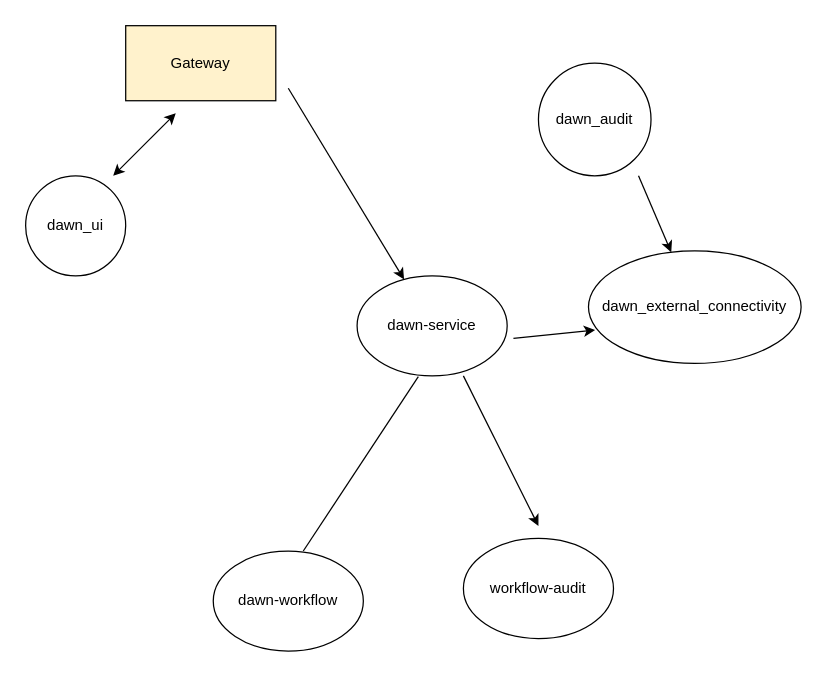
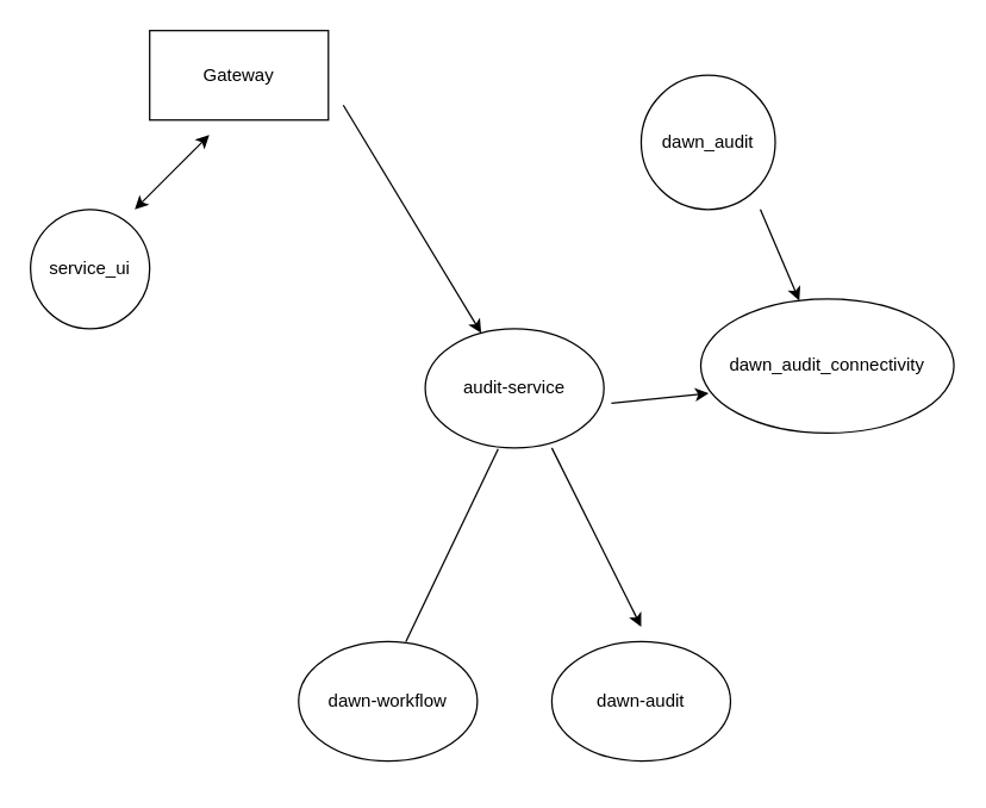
  <mxCell id="0" />
  <mxCell id="1" parent="0" />
- <mxCell id="2" value="Gateway" style="rounded=0;whiteSpace=wrap;html=1;fillColor=#fff2cc;" vertex="1" parent="1"><mxGeometry x="100" y="20" width="120" height="60" as="geometry" /></mxCell>
- <mxCell id="3" value="dawn-service" style="ellipse;whiteSpace=wrap;html=1;" vertex="1" parent="1"><mxGeometry x="285" y="220" width="120" height="80" as="geometry" /></mxCell>
- <mxCell id="4" value="dawn_external_connectivity" style="ellipse;whiteSpace=wrap;html=1;" vertex="1" parent="1"><mxGeometry x="470" y="200" width="170" height="90" as="geometry" /></mxCell>
+ <mxCell id="2" value="Gateway" style="rounded=0;whiteSpace=wrap;html=1;" vertex="1" parent="1"><mxGeometry x="100" y="20" width="120" height="60" as="geometry" /></mxCell>
+ <mxCell id="3" value="audit-service" style="ellipse;whiteSpace=wrap;html=1;" vertex="1" parent="1"><mxGeometry x="285" y="220" width="120" height="80" as="geometry" /></mxCell>
+ <mxCell id="4" value="dawn_audit_connectivity" style="ellipse;whiteSpace=wrap;html=1;" vertex="1" parent="1"><mxGeometry x="470" y="200" width="170" height="90" as="geometry" /></mxCell>
  <mxCell id="5" value="dawn_audit" style="ellipse;whiteSpace=wrap;html=1;aspect=fixed;" vertex="1" parent="1"><mxGeometry x="430" y="50" width="90" height="90" as="geometry" /></mxCell>
- <mxCell id="6" value="dawn_ui" style="ellipse;whiteSpace=wrap;html=1;aspect=fixed;" vertex="1" parent="1"><mxGeometry x="20" y="140" width="80" height="80" as="geometry" /></mxCell>
+ <mxCell id="6" value="service_ui" style="ellipse;whiteSpace=wrap;html=1;aspect=fixed;" vertex="1" parent="1"><mxGeometry x="20" y="140" width="80" height="80" as="geometry" /></mxCell>
  <mxCell id="7" value="" style="endArrow=classic;startArrow=classic;html=1;" edge="1" parent="1"><mxGeometry width="50" height="50" relative="1" as="geometry"><mxPoint x="90" y="140" as="sourcePoint" /><mxPoint x="140" y="90" as="targetPoint" /></mxGeometry></mxCell>
  <mxCell id="8" value="" style="endArrow=classic;html=1;" edge="1" parent="1" target="3"><mxGeometry width="50" height="50" relative="1" as="geometry"><mxPoint x="230" y="70" as="sourcePoint" /><mxPoint x="290" y="180" as="targetPoint" /></mxGeometry></mxCell>
  <mxCell id="9" value="" style="endArrow=classic;html=1;entryX=0.031;entryY=0.704;entryDx=0;entryDy=0;entryPerimeter=0;" edge="1" parent="1" target="4"><mxGeometry width="50" height="50" relative="1" as="geometry"><mxPoint x="410" y="270" as="sourcePoint" /><mxPoint x="450" y="250" as="targetPoint" /></mxGeometry></mxCell>
  <mxCell id="10" value="" style="endArrow=classic;html=1;" edge="1" parent="1" target="4"><mxGeometry width="50" height="50" relative="1" as="geometry"><mxPoint x="510" y="140" as="sourcePoint" /><mxPoint x="560" y="90" as="targetPoint" /></mxGeometry></mxCell>
- <mxCell id="11" value="workflow-audit" style="ellipse;whiteSpace=wrap;html=1;" vertex="1" parent="1"><mxGeometry x="370" y="430" width="120" height="80" as="geometry" /></mxCell>
- <mxCell id="12" value="dawn-workflow" style="ellipse;whiteSpace=wrap;html=1;" vertex="1" parent="1"><mxGeometry x="170" y="440" width="120" height="80" as="geometry" /></mxCell>
+ <mxCell id="11" value="dawn-audit" style="ellipse;whiteSpace=wrap;html=1;" vertex="1" parent="1"><mxGeometry x="370" y="430" width="120" height="80" as="geometry" /></mxCell>
+ <mxCell id="12" value="dawn-workflow" style="ellipse;whiteSpace=wrap;html=1;" vertex="1" parent="1"><mxGeometry x="200" y="430" width="120" height="80" as="geometry" /></mxCell>
  <mxCell id="13" value="" style="endArrow=classic;html=1;exitX=0.708;exitY=1;exitDx=0;exitDy=0;exitPerimeter=0;" edge="1" parent="1" source="3"><mxGeometry width="50" height="50" relative="1" as="geometry"><mxPoint x="310" y="370" as="sourcePoint" /><mxPoint x="430" y="420" as="targetPoint" /></mxGeometry></mxCell>
  <mxCell id="14" value="" style="endArrow=none;html=1;entryX=0.6;entryY=0;entryDx=0;entryDy=0;entryPerimeter=0;exitX=0.408;exitY=1.008;exitDx=0;exitDy=0;exitPerimeter=0;" edge="1" parent="1" source="3" target="12"><mxGeometry width="50" height="50" relative="1" as="geometry"><mxPoint x="210" y="410" as="sourcePoint" /><mxPoint x="260" y="360" as="targetPoint" /></mxGeometry></mxCell>
